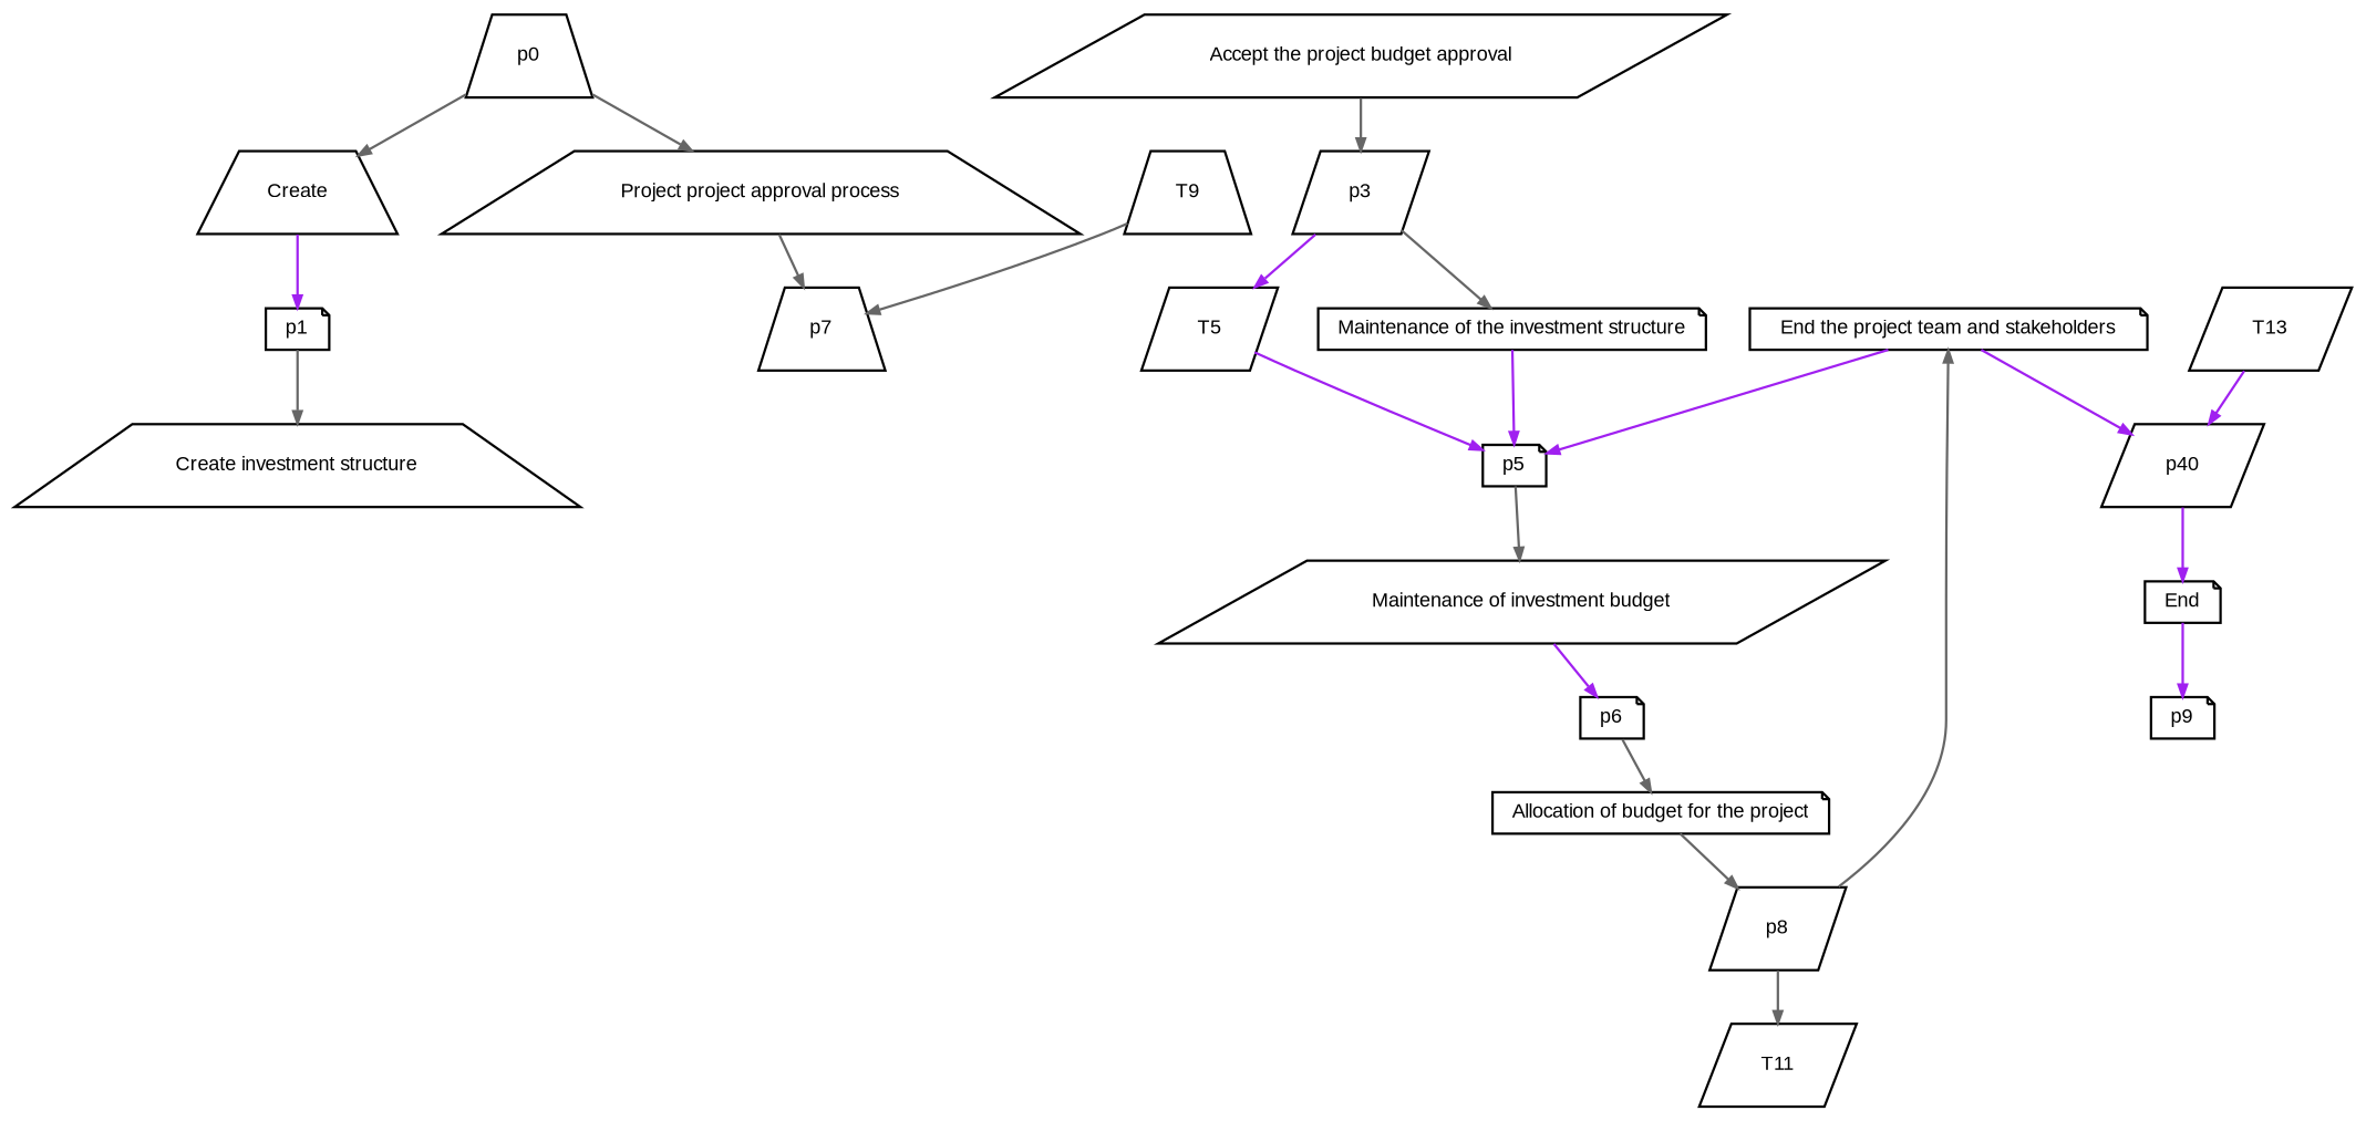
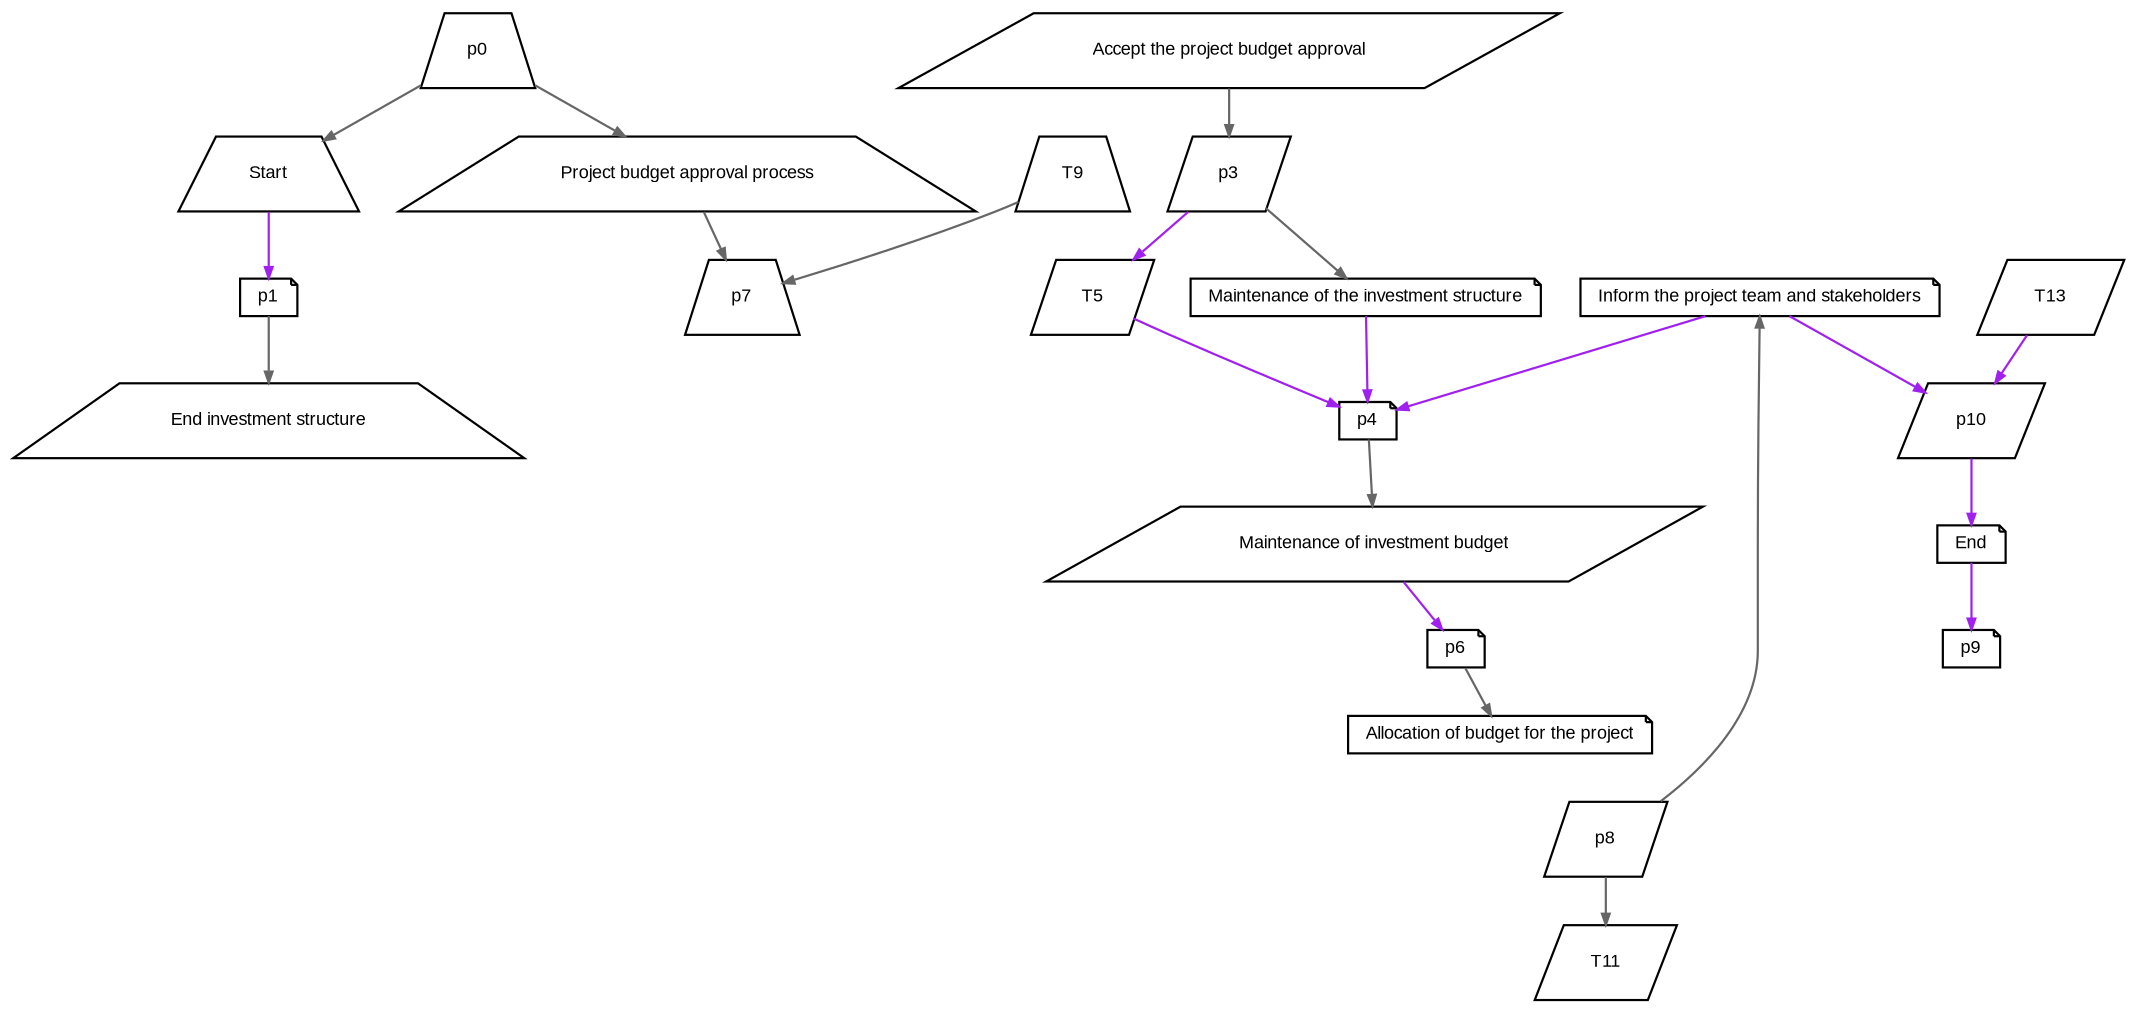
  digraph {
    fontname=Arial
    fontsize=8
    rankdir=TB
    ranksep=.3
    remincross=true
    node [fontname=Arial fontsize=8 shape=note]
    edge [arrowsize=0.5 color=gray40]
-   n1 [height=.2 label=Create shape=trapezium width=.2]
+   n1 [height=.2 label=Start shape=trapezium width=.2]
    n2 [height=.2 label=p1 width=.2]
-   n3 [height=.2 label="Create investment structure" shape=trapezium width=.2]
+   n3 [height=.2 label="End investment structure" shape=trapezium width=.2]
    n4 [height=.2 label=End width=.2]
    n5 [height=.2 label=p9 width=.2]
    n6 [height=.2 label=T11 shape=parallelogram width=.2]
-   n7 [height=.2 label=p5 width=.2]
+   n7 [height=.2 label=p4 width=.2]
    n8 [height=.2 label="Maintenance of investment budget" shape=parallelogram width=.2]
-   n9 [height=.2 label="End the project team and stakeholders" width=.2]
-   n10 [height=.2 label=p40 shape=parallelogram width=.2]
+   n9 [height=.2 label="Inform the project team and stakeholders" width=.2]
+   n10 [height=.2 label=p10 shape=parallelogram width=.2]
    n11 [height=.2 label=T13 shape=parallelogram width=.2]
    n12 [height=.2 label="Accept the project budget approval" shape=parallelogram width=.2]
    n13 [height=.2 label=p3 shape=parallelogram width=.2]
    n14 [height=.2 label=T5 shape=parallelogram width=.2]
    n15 [height=.2 label="Maintenance of the investment structure" width=.2]
-   n16 [height=.2 label="Project project approval process" shape=trapezium width=.2]
+   n16 [height=.2 label="Project budget approval process" shape=trapezium width=.2]
    n17 [height=.2 label=p7 shape=trapezium width=.2]
    n18 [height=.2 label=p6 width=.2]
    n19 [height=.2 label="Allocation of budget for the project" width=.2]
    n20 [height=.2 label=p8 shape=parallelogram width=.2]
    n21 [height=.2 label=T9 shape=trapezium width=.2]
    n22 [height=.2 label=p0 shape=trapezium width=.2]
    n1 -> n2 [color=purple]
    n2 -> n3
    n4 -> n5 [color=purple]
    n7 -> n8
    n8 -> n18 [color=purple]
    n9 -> n7 [color=purple]
    n9 -> n10 [color=purple]
    n10 -> n4 [color=purple]
    n11 -> n10 [color=purple]
    n12 -> n13
    n13 -> n14 [color=purple]
    n13 -> n15
    n14 -> n7 [color=purple]
    n15 -> n7 [color=purple]
    n16 -> n17
    n18 -> n19
-   n19 -> n20
    n20 -> n6
    n20 -> n9
    n21 -> n17
    n22 -> n1
    n22 -> n16
  }
